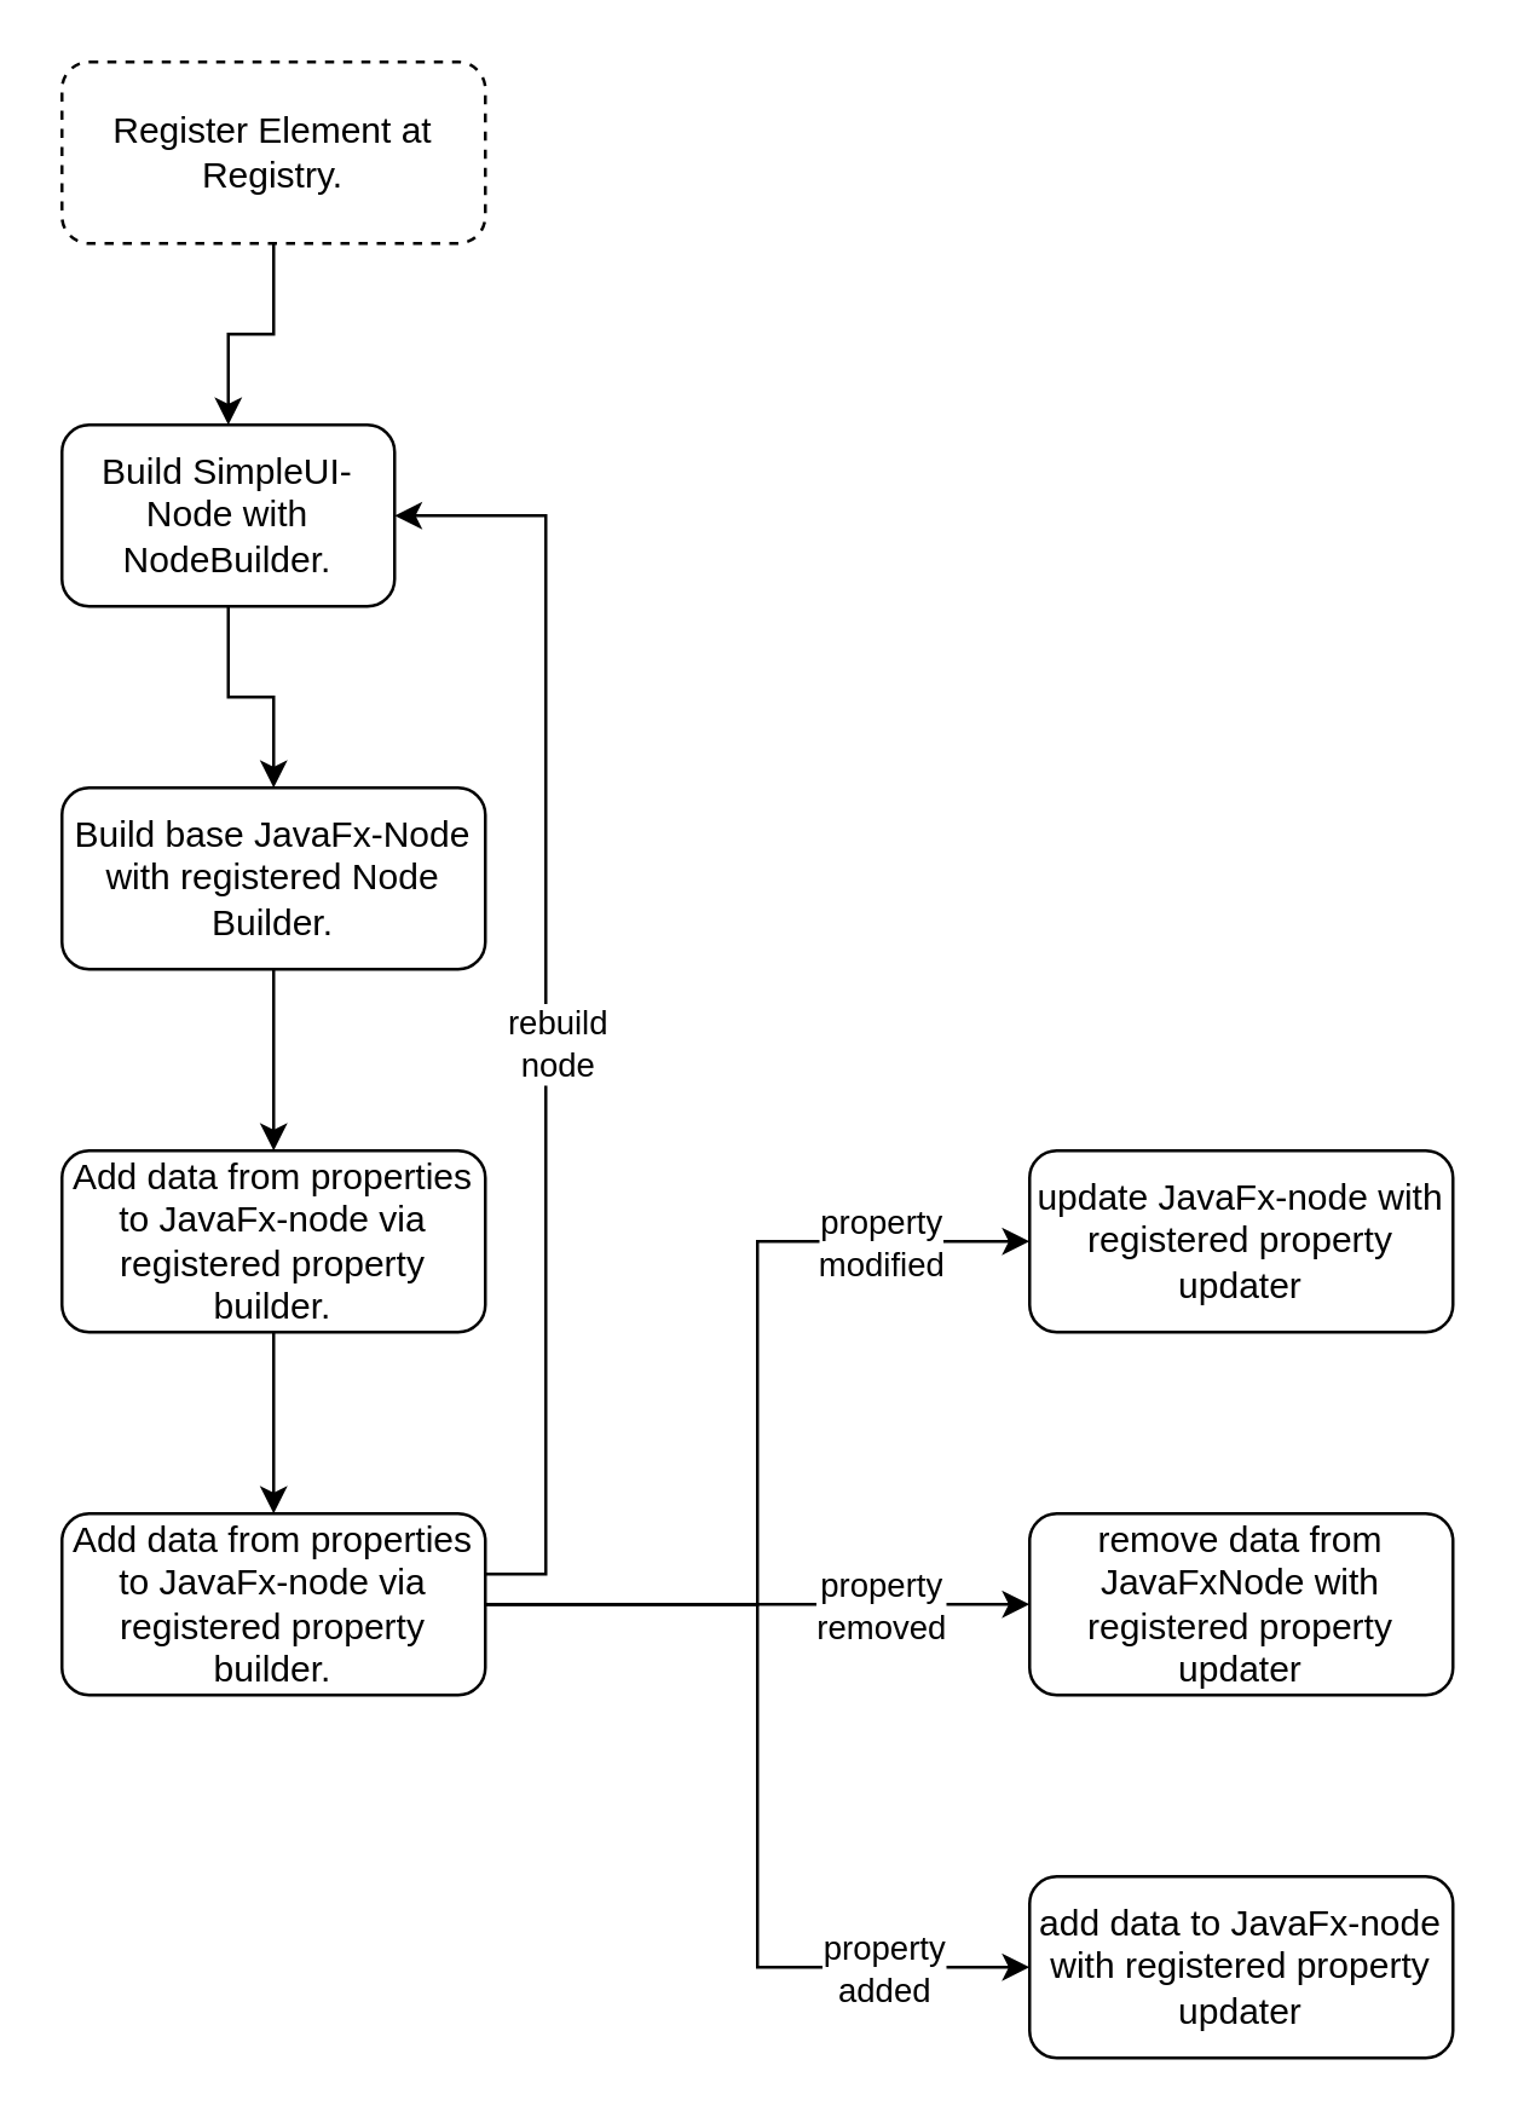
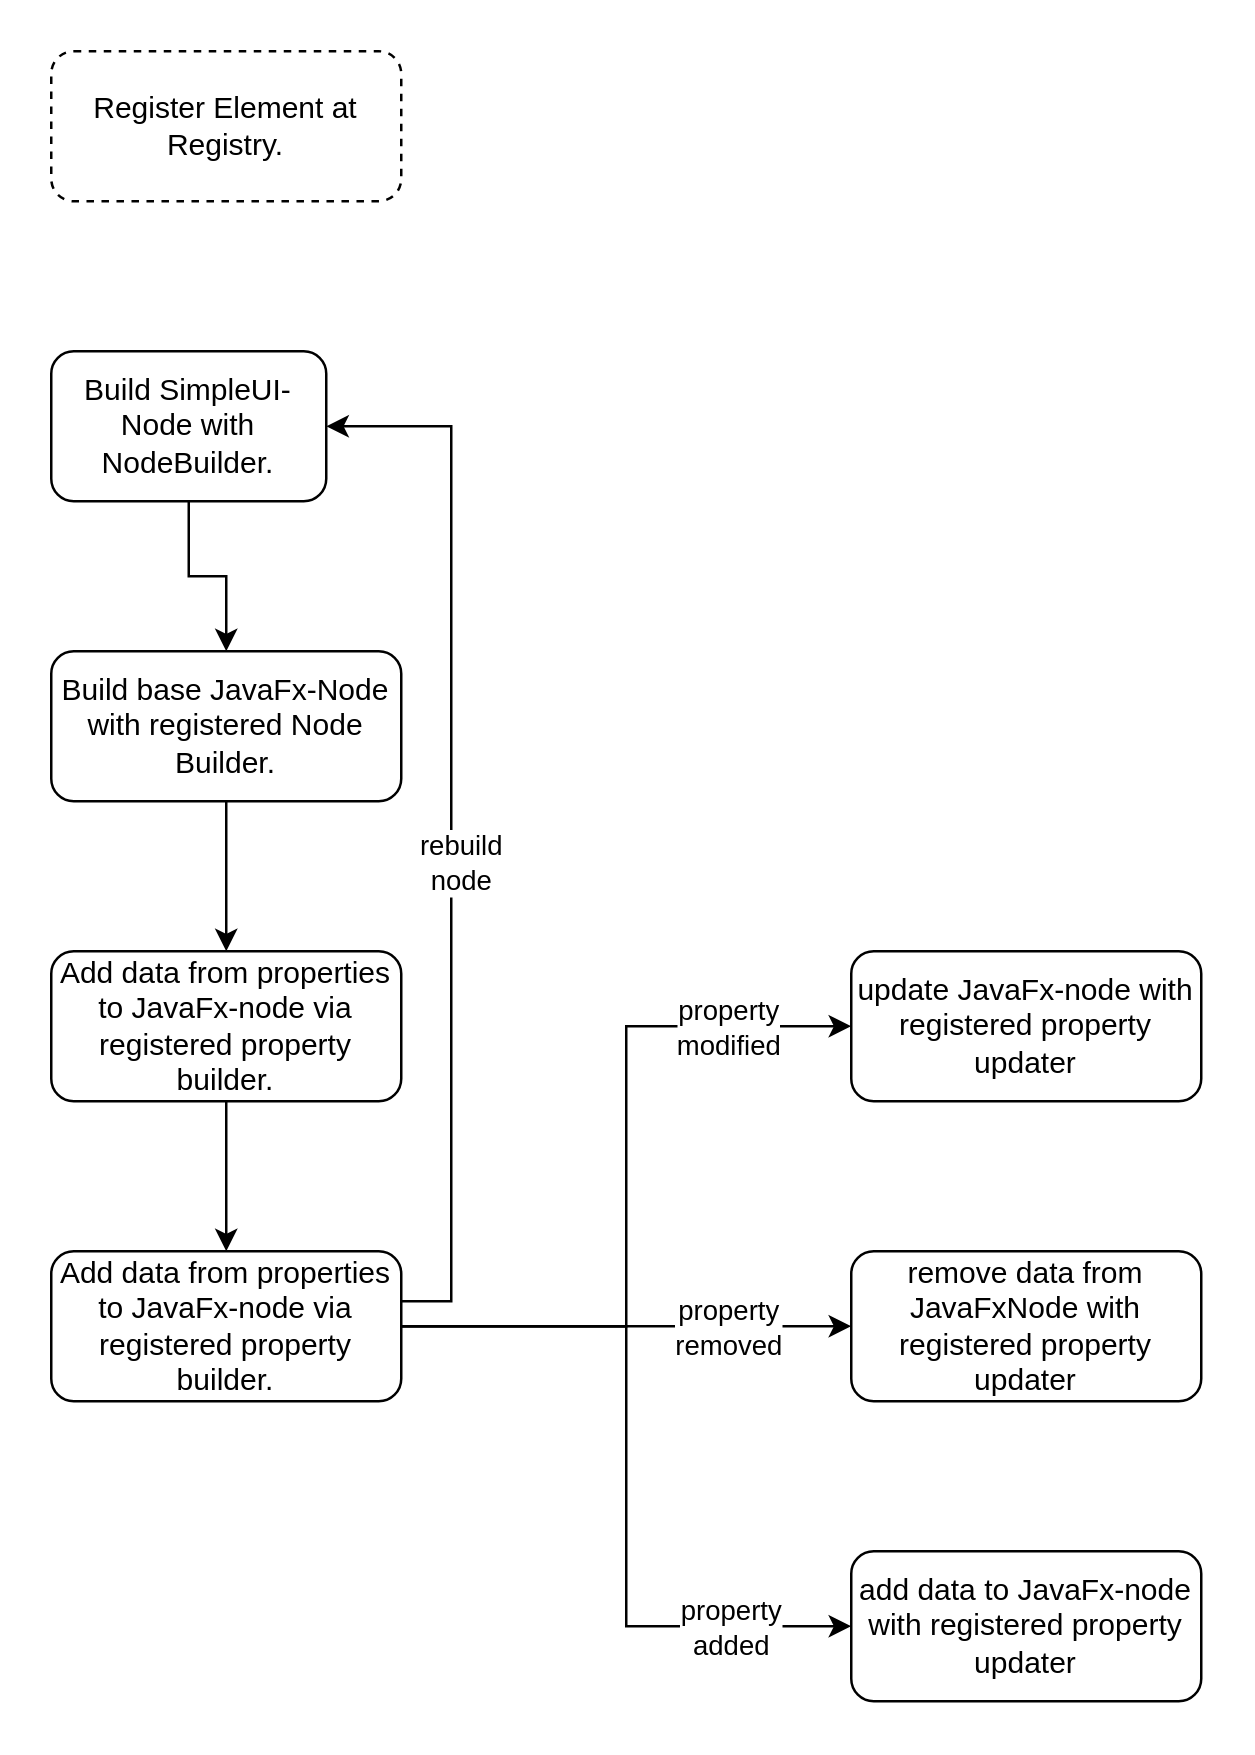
  <mxCell id="0" />
  <mxCell id="1" parent="0" />
  <mxCell id="2" style="edgeStyle=orthogonalEdgeStyle;rounded=0;orthogonalLoop=1;jettySize=auto;html=1;entryX=0.5;entryY=0;entryDx=0;entryDy=0;" edge="1" parent="1" source="3" target="7"><mxGeometry relative="1" as="geometry" /></mxCell>
  <mxCell id="3" value="Build SimpleUI-Node with NodeBuilder." style="rounded=1;whiteSpace=wrap;html=1;" vertex="1" parent="1"><mxGeometry x="20" y="140" width="110" height="60" as="geometry" /></mxCell>
- <mxCell id="4" style="edgeStyle=orthogonalEdgeStyle;rounded=0;orthogonalLoop=1;jettySize=auto;html=1;entryX=0.5;entryY=0;entryDx=0;entryDy=0;" edge="1" parent="1" source="5" target="3"><mxGeometry relative="1" as="geometry" /></mxCell>
  <mxCell id="5" value="Register Element at Registry." style="rounded=1;whiteSpace=wrap;html=1;dashed=1;" vertex="1" parent="1"><mxGeometry x="20" y="20" width="140" height="60" as="geometry" /></mxCell>
  <mxCell id="6" style="edgeStyle=orthogonalEdgeStyle;rounded=0;orthogonalLoop=1;jettySize=auto;html=1;entryX=0.5;entryY=0;entryDx=0;entryDy=0;" edge="1" parent="1" source="7" target="9"><mxGeometry relative="1" as="geometry" /></mxCell>
  <mxCell id="7" value="Build base JavaFx-Node with registered Node Builder." style="rounded=1;whiteSpace=wrap;html=1;" vertex="1" parent="1"><mxGeometry x="20" y="260" width="140" height="60" as="geometry" /></mxCell>
  <mxCell id="8" style="rounded=0;orthogonalLoop=1;jettySize=auto;html=1;entryX=0.5;entryY=0;entryDx=0;entryDy=0;jumpStyle=none;" edge="1" parent="1" source="9" target="18"><mxGeometry relative="1" as="geometry" /></mxCell>
  <mxCell id="9" value="Add data from properties to JavaFx-node via registered property builder." style="rounded=1;whiteSpace=wrap;html=1;" vertex="1" parent="1"><mxGeometry x="20" y="380" width="140" height="60" as="geometry" /></mxCell>
  <mxCell id="10" style="edgeStyle=orthogonalEdgeStyle;rounded=0;jumpStyle=none;orthogonalLoop=1;jettySize=auto;html=1;entryX=1;entryY=0.5;entryDx=0;entryDy=0;" edge="1" parent="1" source="18" target="3"><mxGeometry relative="1" as="geometry"><Array as="points"><mxPoint x="180" y="520" /><mxPoint x="180" y="170" /></Array></mxGeometry></mxCell>
  <mxCell id="11" value="&lt;div&gt;rebuild&lt;/div&gt;&lt;div&gt;node&lt;br&gt;&lt;/div&gt;" style="edgeLabel;html=1;align=center;verticalAlign=middle;resizable=0;points=[];" vertex="1" connectable="0" parent="10"><mxGeometry x="-0.38" y="-3" relative="1" as="geometry"><mxPoint y="-66" as="offset" /></mxGeometry></mxCell>
  <mxCell id="12" style="edgeStyle=orthogonalEdgeStyle;rounded=0;jumpStyle=none;orthogonalLoop=1;jettySize=auto;html=1;entryX=0;entryY=0.5;entryDx=0;entryDy=0;" edge="1" parent="1" source="18" target="21"><mxGeometry relative="1" as="geometry" /></mxCell>
  <mxCell id="13" value="&lt;div&gt;property&lt;/div&gt;&lt;div&gt;added&lt;br&gt;&lt;/div&gt;" style="edgeLabel;html=1;align=center;verticalAlign=middle;resizable=0;points=[];" vertex="1" connectable="0" parent="12"><mxGeometry x="0.561" relative="1" as="geometry"><mxPoint x="17" as="offset" /></mxGeometry></mxCell>
  <mxCell id="14" style="edgeStyle=orthogonalEdgeStyle;rounded=0;jumpStyle=none;orthogonalLoop=1;jettySize=auto;html=1;entryX=0;entryY=0.5;entryDx=0;entryDy=0;" edge="1" parent="1" source="18" target="20"><mxGeometry relative="1" as="geometry" /></mxCell>
  <mxCell id="15" value="&lt;div&gt;property&lt;/div&gt;&lt;div&gt;removed&lt;br&gt;&lt;/div&gt;" style="edgeLabel;html=1;align=center;verticalAlign=middle;resizable=0;points=[];" vertex="1" connectable="0" parent="14"><mxGeometry x="0.726" relative="1" as="geometry"><mxPoint x="-25" as="offset" /></mxGeometry></mxCell>
  <mxCell id="16" style="edgeStyle=orthogonalEdgeStyle;rounded=0;jumpStyle=none;orthogonalLoop=1;jettySize=auto;html=1;entryX=0;entryY=0.5;entryDx=0;entryDy=0;" edge="1" parent="1" source="18" target="19"><mxGeometry relative="1" as="geometry" /></mxCell>
  <mxCell id="17" value="&lt;div&gt;property&lt;/div&gt;&lt;div&gt;modified&lt;br&gt;&lt;/div&gt;" style="edgeLabel;html=1;align=center;verticalAlign=middle;resizable=0;points=[];" vertex="1" connectable="0" parent="16"><mxGeometry x="0.808" y="1" relative="1" as="geometry"><mxPoint x="-21" y="1" as="offset" /></mxGeometry></mxCell>
  <mxCell id="18" value="Add data from properties to JavaFx-node via registered property builder." style="rounded=1;whiteSpace=wrap;html=1;" vertex="1" parent="1"><mxGeometry x="20" y="500" width="140" height="60" as="geometry" /></mxCell>
  <mxCell id="19" value="update JavaFx-node with registered property updater" style="rounded=1;whiteSpace=wrap;html=1;" vertex="1" parent="1"><mxGeometry x="340" y="380" width="140" height="60" as="geometry" /></mxCell>
  <mxCell id="20" value="remove data from JavaFxNode with registered property updater" style="rounded=1;whiteSpace=wrap;html=1;" vertex="1" parent="1"><mxGeometry x="340" y="500" width="140" height="60" as="geometry" /></mxCell>
  <mxCell id="21" value="add data to JavaFx-node with registered property updater" style="rounded=1;whiteSpace=wrap;html=1;" vertex="1" parent="1"><mxGeometry x="340" y="620" width="140" height="60" as="geometry" /></mxCell>
